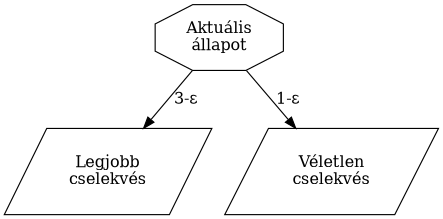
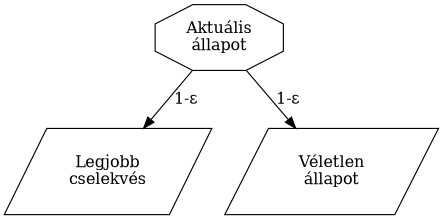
  digraph {
    rankdir=TB
    splines=false
    node [shape=parallelogram]
    n1 [label="Aktuális\nállapot" shape=octagon]
    n2 [label="Legjobb\ncselekvés"]
-   n3 [label="Véletlen\ncselekvés"]
-   n1 -> n2 [label="3-ε"]
+   n3 [label="Véletlen\nállapot"]
+   n1 -> n2 [label="1-ε"]
    n1 -> n3 [label="1-ε"]
  }
